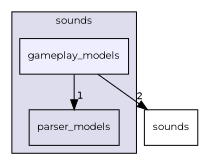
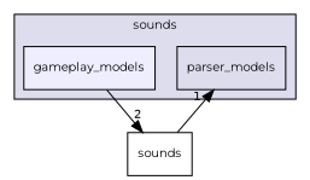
  digraph {
    compound=true
    fontname=Montserrat
    node [fontname=Montserrat fontsize=10 shape=box]
    edge [fontname=Montserrat labeldistance=1.5 labelfontname=Helvetica labelfontsize=10]
    n1 [label=parser_models]
    n2 [fillcolor="#eeeeff" label=gameplay_models pencolor=black style=filled]
    n3 [label=sounds]
    subgraph cluster_1 {
      bgcolor="#ddddee"
      fontsize=10
      label=sounds
      pencolor=black
      n1
      n2
    }
-   n2 -> n1 [headlabel=1]
+   n3 -> n1 [headlabel=1]
    n2 -> n3 [headlabel=2]
  }
